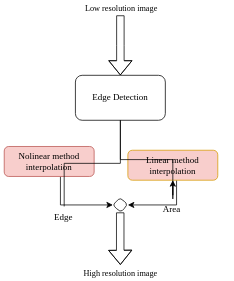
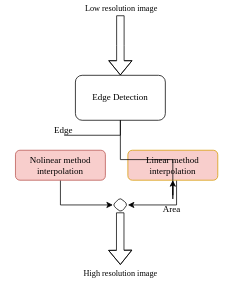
  <mxCell id="0" />
  <mxCell id="1" parent="0" />
  <mxCell id="2" value="" style="shape=flexArrow;endArrow=classic;html=1;rounded=0;" parent="1" edge="1"><mxGeometry width="50" height="50" relative="1" as="geometry"><mxPoint x="160" y="20" as="sourcePoint" /><mxPoint x="160" y="100" as="targetPoint" /><Array as="points"><mxPoint x="160" y="60" /></Array></mxGeometry></mxCell>
  <mxCell id="3" value="&lt;font face=&quot;Verdana&quot;&gt;Low resolution image&lt;/font&gt;" style="edgeLabel;html=1;align=center;verticalAlign=middle;resizable=0;points=[];" parent="2" vertex="1" connectable="0"><mxGeometry x="-0.251" y="-1" relative="1" as="geometry"><mxPoint x="1" y="-40" as="offset" /></mxGeometry></mxCell>
  <mxCell id="4" value="" style="edgeStyle=orthogonalEdgeStyle;rounded=0;orthogonalLoop=1;jettySize=auto;html=1;fontFamily=Verdana;startArrow=none;" parent="1" source="14" target="9" edge="1"><mxGeometry relative="1" as="geometry" /></mxCell>
  <mxCell id="5" value="Edge Detection" style="rounded=1;whiteSpace=wrap;html=1;fontFamily=Verdana;" parent="1" vertex="1"><mxGeometry x="100" y="100" width="120" height="60" as="geometry" /></mxCell>
  <mxCell id="6" value="" style="edgeStyle=orthogonalEdgeStyle;rounded=0;orthogonalLoop=1;jettySize=auto;html=1;fontFamily=Verdana;entryX=0;entryY=0.5;entryDx=0;entryDy=0;" parent="1" source="7" target="10" edge="1"><mxGeometry relative="1" as="geometry"><Array as="points"><mxPoint x="80" y="273" /></Array></mxGeometry></mxCell>
- <mxCell id="7" value="Nolinear method interpolation" style="whiteSpace=wrap;html=1;fontFamily=Verdana;rounded=1;fillColor=#f8cecc;strokeColor=#b85450;" parent="1" vertex="1"><mxGeometry x="5" y="195" width="120" height="40" as="geometry" /></mxCell>
+ <mxCell id="7" value="Nolinear method interpolation" style="whiteSpace=wrap;html=1;fontFamily=Verdana;rounded=1;fillColor=#f8cecc;strokeColor=#b85450;" parent="1" vertex="1"><mxGeometry x="20" y="200" width="120" height="40" as="geometry" /></mxCell>
  <mxCell id="8" value="" style="edgeStyle=orthogonalEdgeStyle;rounded=0;orthogonalLoop=1;jettySize=auto;html=1;fontFamily=Verdana;entryX=1;entryY=0.5;entryDx=0;entryDy=0;" parent="1" source="9" target="10" edge="1"><mxGeometry relative="1" as="geometry"><mxPoint x="170" y="270" as="targetPoint" /><Array as="points"><mxPoint x="235" y="273" /></Array></mxGeometry></mxCell>
  <mxCell id="9" value="Linear method interpolation" style="whiteSpace=wrap;html=1;fontFamily=Verdana;rounded=1;fillColor=#f8cecc;strokeColor=#d79b00;" parent="1" vertex="1"><mxGeometry x="170" y="200" width="120" height="40" as="geometry" /></mxCell>
  <mxCell id="10" value="" style="rhombus;whiteSpace=wrap;html=1;fontFamily=Verdana;rounded=1;" parent="1" vertex="1"><mxGeometry x="150" y="263" width="20" height="20" as="geometry" /></mxCell>
  <mxCell id="11" value="" style="shape=flexArrow;endArrow=classic;html=1;rounded=0;" parent="1" edge="1"><mxGeometry width="50" height="50" relative="1" as="geometry"><mxPoint x="159.8" y="283" as="sourcePoint" /><mxPoint x="160" y="353" as="targetPoint" /><Array as="points"><mxPoint x="159.8" y="333" /></Array></mxGeometry></mxCell>
  <mxCell id="12" value="&lt;font face=&quot;Verdana&quot;&gt;High resolution image&lt;/font&gt;" style="edgeLabel;html=1;align=center;verticalAlign=middle;resizable=0;points=[];" parent="11" vertex="1" connectable="0"><mxGeometry x="-0.251" y="-1" relative="1" as="geometry"><mxPoint x="1" y="54" as="offset" /></mxGeometry></mxCell>
  <mxCell id="13" value="" style="edgeStyle=orthogonalEdgeStyle;rounded=0;orthogonalLoop=1;jettySize=auto;html=1;fontFamily=Verdana;endArrow=none;" parent="1" source="5" target="14" edge="1"><mxGeometry relative="1" as="geometry"><mxPoint x="160.021" y="160" as="sourcePoint" /><mxPoint x="230.021" y="200" as="targetPoint" /></mxGeometry></mxCell>
  <mxCell id="14" value="Area" style="text;whiteSpace=wrap;html=1;fontFamily=Verdana;" parent="1" vertex="1"><mxGeometry x="215" y="265" width="30" height="20" as="geometry" /></mxCell>
  <mxCell id="15" value="" style="edgeStyle=orthogonalEdgeStyle;rounded=0;orthogonalLoop=1;jettySize=auto;html=1;fontFamily=Verdana;endArrow=none;" parent="1" source="5" target="16" edge="1"><mxGeometry relative="1" as="geometry"><mxPoint x="160.021" y="160" as="sourcePoint" /><mxPoint x="80.021" y="200" as="targetPoint" /></mxGeometry></mxCell>
- <mxCell id="16" value="Edge" style="text;whiteSpace=wrap;html=1;fontFamily=Verdana;" parent="1" vertex="1"><mxGeometry x="70" y="275" width="30" height="20" as="geometry" /></mxCell>
+ <mxCell id="16" value="Edge" style="text;whiteSpace=wrap;html=1;fontFamily=Verdana;" parent="1" vertex="1"><mxGeometry x="70" y="160" width="30" height="20" as="geometry" /></mxCell>
